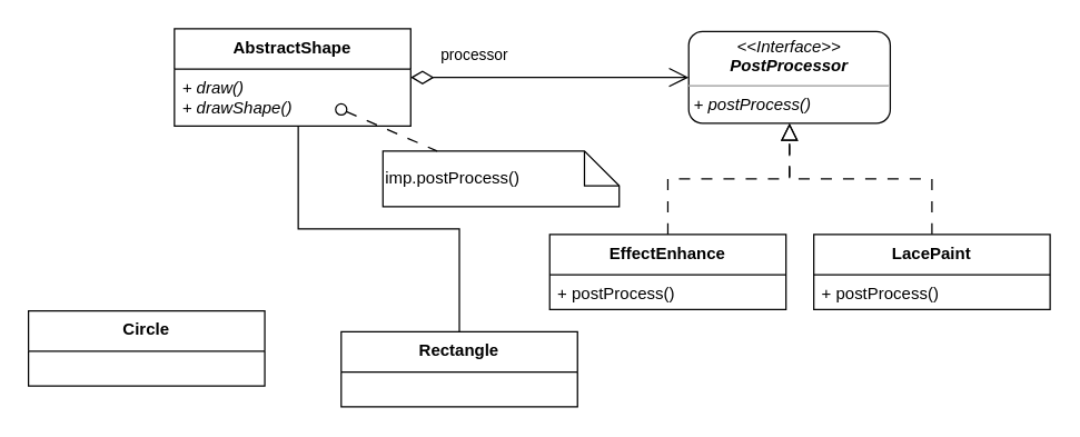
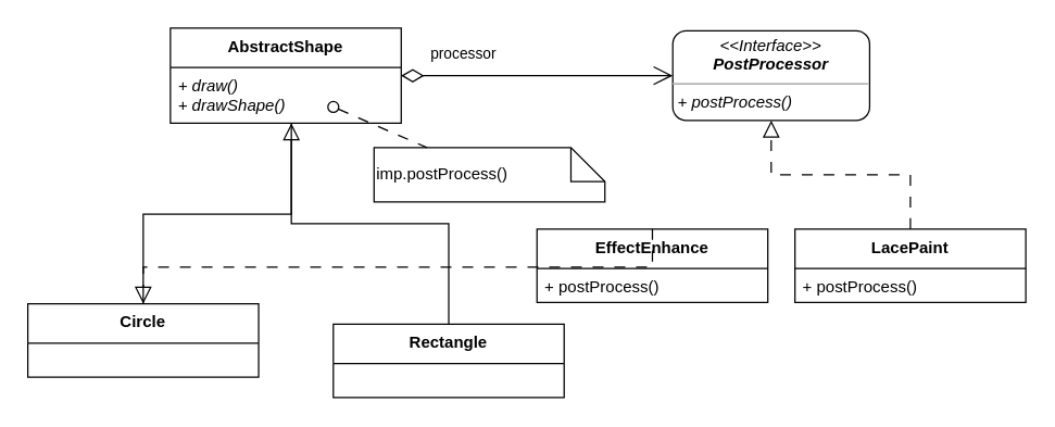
  <mxCell id="0" />
  <mxCell id="1" parent="0" />
  <mxCell id="2" value="Circle" style="swimlane;fontStyle=1;align=center;verticalAlign=top;childLayout=stackLayout;horizontal=1;startSize=29;horizontalStack=0;resizeParent=1;resizeParentMax=0;resizeLast=0;collapsible=1;marginBottom=0;" vertex="1" parent="1"><mxGeometry x="20" y="223" width="170" height="54" as="geometry" /></mxCell>
  <mxCell id="3" value="&lt;div&gt;imp.postProcess()&lt;/div&gt;" style="shape=note2;boundedLbl=1;whiteSpace=wrap;html=1;size=25;verticalAlign=middle;align=left;labelPosition=center;verticalLabelPosition=middle;" vertex="1" parent="1"><mxGeometry x="275" y="108" width="170" height="40" as="geometry" /></mxCell>
  <mxCell id="4" value="EffectEnhance" style="swimlane;fontStyle=1;align=center;verticalAlign=top;childLayout=stackLayout;horizontal=1;startSize=29;horizontalStack=0;resizeParent=1;resizeParentMax=0;resizeLast=0;collapsible=1;marginBottom=0;" vertex="1" parent="1"><mxGeometry x="395" y="168" width="170" height="54" as="geometry" /></mxCell>
  <mxCell id="5" value="+ postProcess()" style="text;strokeColor=none;fillColor=none;align=left;verticalAlign=top;spacingLeft=4;spacingRight=4;overflow=hidden;rotatable=0;points=[[0,0.5],[1,0.5]];portConstraint=eastwest;fontStyle=0" vertex="1" parent="4"><mxGeometry y="29" width="170" height="25" as="geometry" /></mxCell>
+ <mxCell id="6" value="" style="endArrow=block;endSize=10;endFill=0;shadow=0;strokeWidth=1;rounded=0;edgeStyle=elbowEdgeStyle;elbow=vertical;labelBackgroundColor=none;fontColor=default;exitX=0.5;exitY=0;exitDx=0;exitDy=0;entryX=0.524;entryY=1;entryDx=0;entryDy=0;entryPerimeter=0;" edge="1" parent="1" source="2" target="17"><mxGeometry width="160" relative="1" as="geometry"><mxPoint x="195" y="148" as="sourcePoint" /><mxPoint x="202.5" y="85" as="targetPoint" /></mxGeometry></mxCell>
  <mxCell id="7" value="&lt;p style=&quot;margin:0px;margin-top:4px;text-align:center;&quot;&gt;&lt;i&gt;&amp;lt;&amp;lt;Interface&amp;gt;&amp;gt;&lt;br&gt;&lt;b&gt;PostProcessor&lt;/b&gt;&lt;/i&gt;&lt;/p&gt;&lt;hr size=&quot;1&quot;&gt;&lt;p style=&quot;margin:0px;margin-left:4px;&quot;&gt;&lt;/p&gt;&lt;p style=&quot;margin:0px;margin-left:4px;&quot;&gt;&lt;i&gt;+ postProcess()&lt;/i&gt;&lt;br&gt;&lt;/p&gt;" style="verticalAlign=top;align=left;overflow=fill;fontSize=12;fontFamily=Helvetica;html=1;rounded=1;" vertex="1" parent="1"><mxGeometry x="495" y="22.01" width="145" height="65.99" as="geometry" /></mxCell>
  <mxCell id="8" value="processor" style="endArrow=open;html=1;endSize=12;startArrow=diamondThin;startSize=14;startFill=0;edgeStyle=orthogonalEdgeStyle;align=left;verticalAlign=bottom;rounded=0;entryX=0;entryY=0.5;entryDx=0;entryDy=0;exitX=1;exitY=0.5;exitDx=0;exitDy=0;" edge="1" parent="1" source="16" target="7"><mxGeometry x="-0.8" y="7" relative="1" as="geometry"><mxPoint x="301" y="55" as="sourcePoint" /><mxPoint x="455" y="218" as="targetPoint" /><mxPoint as="offset" /></mxGeometry></mxCell>
  <mxCell id="9" value="" style="html=1;verticalAlign=bottom;labelBackgroundColor=none;startArrow=oval;startFill=0;startSize=8;endArrow=none;rounded=0;dashed=1;dashPattern=8 8;" edge="1" parent="1" target="3"><mxGeometry x="-0.055" y="19" relative="1" as="geometry"><mxPoint x="245" y="78" as="sourcePoint" /><mxPoint x="147" y="298" as="targetPoint" /><mxPoint x="-1" as="offset" /></mxGeometry></mxCell>
  <mxCell id="10" value="LacePaint" style="swimlane;fontStyle=1;align=center;verticalAlign=top;childLayout=stackLayout;horizontal=1;startSize=29;horizontalStack=0;resizeParent=1;resizeParentMax=0;resizeLast=0;collapsible=1;marginBottom=0;" vertex="1" parent="1"><mxGeometry x="585" y="168" width="170" height="54" as="geometry" /></mxCell>
  <mxCell id="11" value="+ postProcess()" style="text;strokeColor=none;fillColor=none;align=left;verticalAlign=top;spacingLeft=4;spacingRight=4;overflow=hidden;rotatable=0;points=[[0,0.5],[1,0.5]];portConstraint=eastwest;fontStyle=0" vertex="1" parent="10"><mxGeometry y="29" width="170" height="25" as="geometry" /></mxCell>
  <mxCell id="12" value="Rectangle" style="swimlane;fontStyle=1;align=center;verticalAlign=top;childLayout=stackLayout;horizontal=1;startSize=29;horizontalStack=0;resizeParent=1;resizeParentMax=0;resizeLast=0;collapsible=1;marginBottom=0;" vertex="1" parent="1"><mxGeometry x="245" y="238" width="170" height="54" as="geometry" /></mxCell>
  <mxCell id="13" value="" style="endArrow=none;endSize=10;endFill=0;shadow=0;strokeWidth=1;rounded=0;edgeStyle=elbowEdgeStyle;elbow=vertical;labelBackgroundColor=none;fontColor=default;exitX=0.5;exitY=0;exitDx=0;exitDy=0;entryX=0.524;entryY=1;entryDx=0;entryDy=0;entryPerimeter=0;" edge="1" parent="1" source="12" target="17"><mxGeometry width="160" relative="1" as="geometry"><mxPoint x="90" y="258" as="sourcePoint" /><mxPoint x="202.5" y="85" as="targetPoint" /></mxGeometry></mxCell>
  <mxCell id="14" value="" style="endArrow=block;endSize=10;endFill=0;shadow=0;strokeWidth=1;rounded=0;edgeStyle=elbowEdgeStyle;elbow=vertical;dashed=1;dashPattern=8 8;labelBackgroundColor=none;fontColor=default;entryX=0.5;entryY=1;entryDx=0;entryDy=0;" edge="1" parent="1" source="10" target="7"><mxGeometry width="160" relative="1" as="geometry"><mxPoint x="330" y="258" as="sourcePoint" /><mxPoint x="218" y="98" as="targetPoint" /></mxGeometry></mxCell>
- <mxCell id="15" value="" style="endArrow=block;endSize=10;endFill=0;shadow=0;strokeWidth=1;rounded=0;edgeStyle=elbowEdgeStyle;elbow=vertical;dashed=1;dashPattern=8 8;labelBackgroundColor=none;fontColor=default;exitX=0.5;exitY=0;exitDx=0;exitDy=0;entryX=0.5;entryY=1;entryDx=0;entryDy=0;" edge="1" parent="1" source="4" target="7"><mxGeometry width="160" relative="1" as="geometry"><mxPoint x="700" y="178" as="sourcePoint" /><mxPoint x="555" y="88" as="targetPoint" /></mxGeometry></mxCell>
+ <mxCell id="15" value="" style="endArrow=block;endSize=10;endFill=0;shadow=0;strokeWidth=1;rounded=0;edgeStyle=elbowEdgeStyle;elbow=vertical;dashed=1;dashPattern=8 8;labelBackgroundColor=none;fontColor=default;exitX=0.5;exitY=0;exitDx=0;exitDy=0;" edge="1" parent="1" source="4" target="2"><mxGeometry width="160" relative="1" as="geometry"><mxPoint x="700" y="178" as="sourcePoint" /><mxPoint x="555" y="88" as="targetPoint" /></mxGeometry></mxCell>
  <mxCell id="16" value="AbstractShape" style="swimlane;fontStyle=1;align=center;verticalAlign=top;childLayout=stackLayout;horizontal=1;startSize=29;horizontalStack=0;resizeParent=1;resizeParentMax=0;resizeLast=0;collapsible=1;marginBottom=0;" vertex="1" parent="1"><mxGeometry x="125" y="20" width="170" height="70" as="geometry" /></mxCell>
  <mxCell id="17" value="+ draw()&#10;+ drawShape()" style="text;strokeColor=none;fillColor=none;align=left;verticalAlign=top;spacingLeft=4;spacingRight=4;overflow=hidden;rotatable=0;points=[[0,0.5],[1,0.5]];portConstraint=eastwest;fontStyle=2" vertex="1" parent="16"><mxGeometry y="29" width="170" height="41" as="geometry" /></mxCell>
